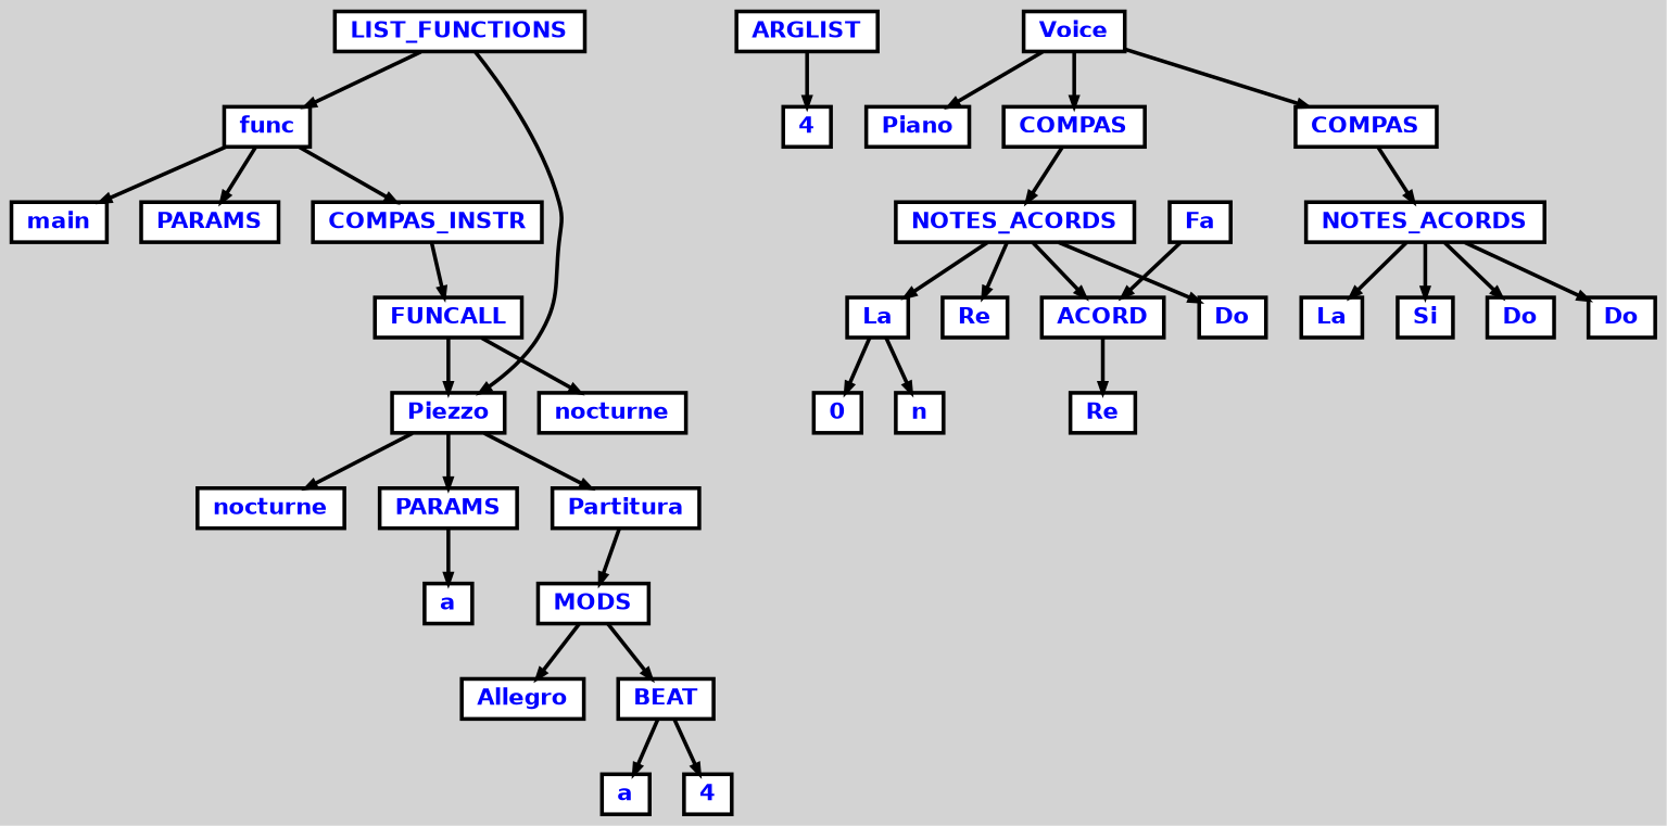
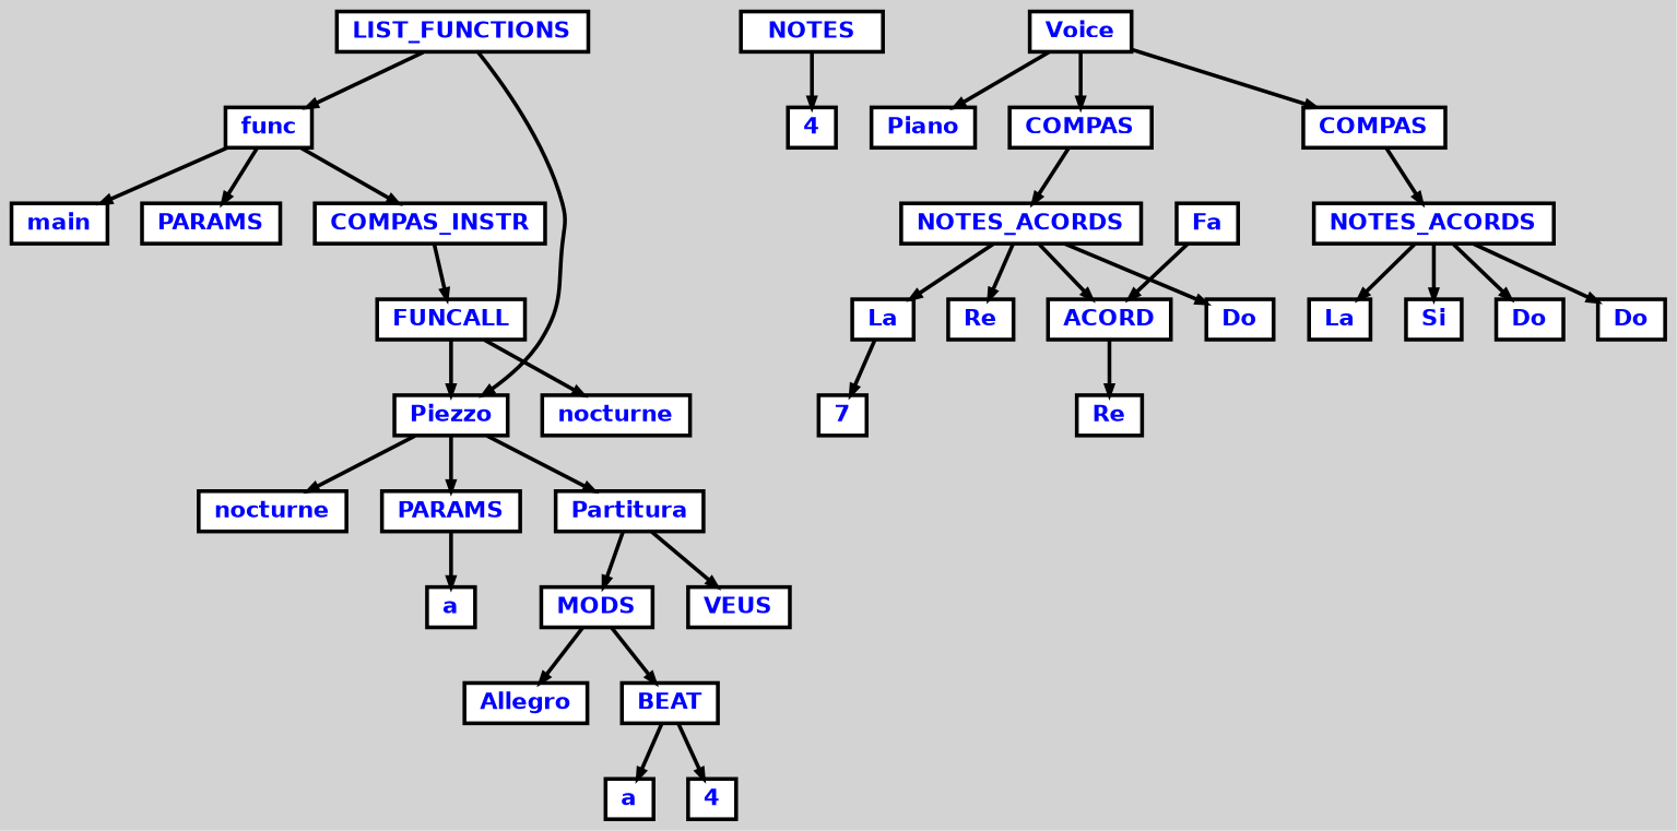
  digraph {
    bgcolor=lightgrey
    ordering=out
    ranksep=.4
    node [color=black fillcolor=white fixedsize=false fontcolor=blue fontname="Helvetica-bold" fontsize=12 shape=box style="filled, solid, bold"]
    edge [arrowsize=.5 color=black style=bold]
    n1 [height=.25 label=LIST_FUNCTIONS width=.25]
    n2 [height=.25 label=func width=.25]
    n3 [height=.25 label=Piezzo width=.25]
    n4 [height=.25 label=main width=.25]
    n5 [height=.25 label=PARAMS width=.25]
    n6 [height=.25 label=COMPAS_INSTR width=.25]
    n7 [height=.25 label=nocturne width=.25]
    n8 [height=.25 label=PARAMS width=.25]
    n9 [height=.25 label=Partitura width=.25]
    n10 [height=.25 label=FUNCALL width=.25]
    n11 [height=.25 label=nocturne width=.25]
-   n12 [height=.25 label=ARGLIST width=.25]
+   n12 [height=.25 label=NOTES width=.25]
    n13 [height=.25 label=4 width=.25]
    n14 [height=.25 label=a width=.25]
    n15 [height=.25 label=MODS width=.25]
+   n16 [height=.25 label=VEUS width=.25]
    n17 [height=.25 label=Allegro width=.25]
    n18 [height=.25 label=BEAT width=.25]
    n19 [height=.25 label=a width=.25]
    n20 [height=.25 label=4 width=.25]
    n21 [height=.25 label=Voice width=.25]
    n22 [height=.25 label=Piano width=.25]
    n23 [height=.25 label=COMPAS width=.25]
    n24 [height=.25 label=COMPAS width=.25]
    n25 [height=.25 label=NOTES_ACORDS width=.25]
    n26 [height=.25 label=NOTES_ACORDS width=.25]
    n27 [height=.25 label=La width=.25]
    n28 [height=.25 label=Re width=.25]
    n29 [height=.25 label=ACORD width=.25]
    n30 [height=.25 label=Do width=.25]
-   n31 [height=.25 label=0 width=.25]
-   n32 [height=.25 label=n width=.25]
+   n31 [height=.25 label=7 width=.25]
    n33 [height=.25 label=Re width=.25]
    n34 [height=.25 label=Fa width=.25]
    n35 [height=.25 label=La width=.25]
    n36 [height=.25 label=Si width=.25]
    n37 [height=.25 label=Do width=.25]
    n38 [height=.25 label=Do width=.25]
    n1 -> n2
    n1 -> n3
    n2 -> n4
    n2 -> n5
    n2 -> n6
    n3 -> n7
    n3 -> n8
    n3 -> n9
    n6 -> n10
    n8 -> n14
    n9 -> n15
+   n9 -> n16
    n10 -> n3
    n10 -> n11
    n12 -> n13
    n15 -> n17
    n15 -> n18
    n18 -> n19
    n18 -> n20
    n21 -> n22
    n21 -> n23
    n21 -> n24
    n23 -> n25
    n24 -> n26
    n25 -> n27
    n25 -> n28
    n25 -> n29
    n25 -> n30
    n26 -> n35
    n26 -> n36
    n26 -> n37
    n26 -> n38
    n27 -> n31
-   n27 -> n32
    n29 -> n33
    n34 -> n29
  }
